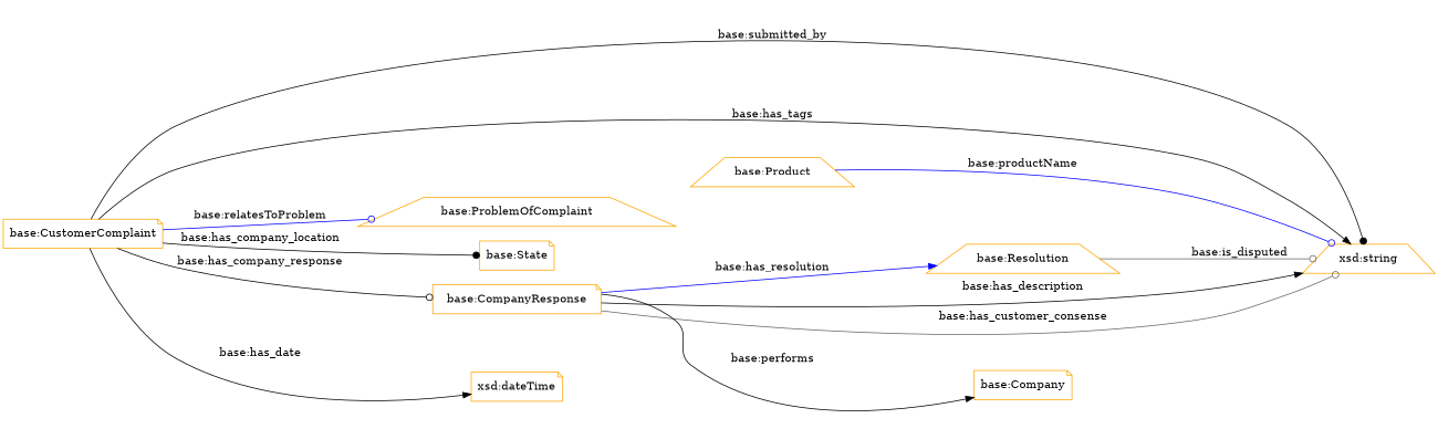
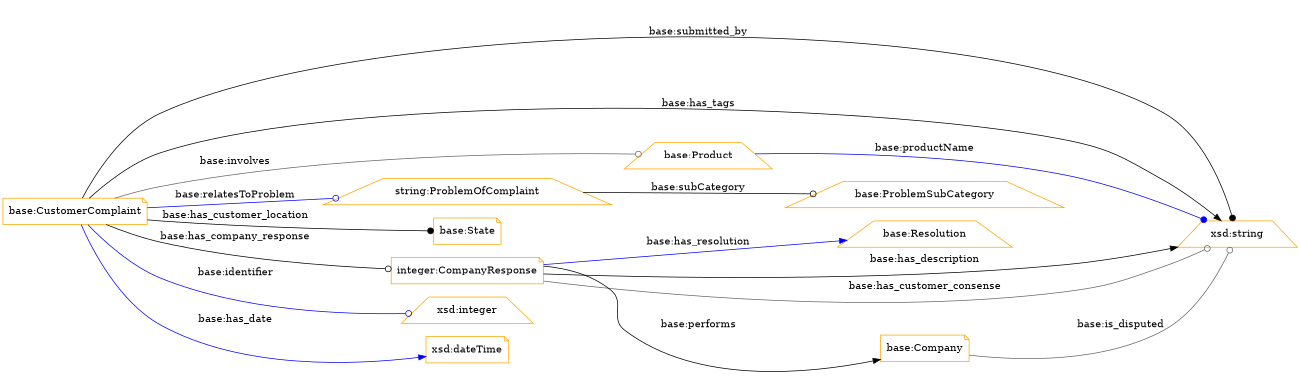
  digraph {
    rankdir=LR
    node [color=orange shape=trapezium]
    edge [arrowhead=odot color=black]
    "base:Resolution"
    "xsd:string"
    "base:Product"
-   "base:ProblemOfComplaint"
+   "base:ProblemOfComplaint" [label="string:ProblemOfComplaint"]
+   "base:ProblemSubCategory"
    "base:CustomerComplaint" [shape=note]
    "base:State" [shape=note]
-   "base:CompanyResponse" [shape=note]
+   "base:CompanyResponse" [shape=note label="integer:CompanyResponse"]
+   "xsd:integer"
    "xsd:dateTime" [shape=note]
    "base:Company" [shape=note]
-   "base:Resolution" -> "xsd:string" [color=gray40 label="base:is_disputed"]
-   "base:Product" -> "xsd:string" [color=blue label="base:productName"]
+   "base:Company" -> "xsd:string" [color=gray40 label="base:is_disputed"]
+   "base:Product" -> "xsd:string" [arrowhead=dot color=blue label="base:productName"]
+   "base:ProblemOfComplaint" -> "base:ProblemSubCategory" [label="base:subCategory"]
    "base:CustomerComplaint" -> "xsd:string" [arrowhead=dot label="base:submitted_by"]
    "base:CustomerComplaint" -> "xsd:string" [arrowhead=normal label="base:has_tags"]
+   "base:CustomerComplaint" -> "base:Product" [color=gray40 label="base:involves"]
    "base:CustomerComplaint" -> "base:ProblemOfComplaint" [color=blue label="base:relatesToProblem"]
-   "base:CustomerComplaint" -> "base:State" [arrowhead=dot label="base:has_company_location"]
+   "base:CustomerComplaint" -> "base:State" [arrowhead=dot label="base:has_customer_location"]
    "base:CustomerComplaint" -> "base:CompanyResponse" [label="base:has_company_response"]
-   "base:CustomerComplaint" -> "xsd:dateTime" [arrowhead=normal label="base:has_date"]
+   "base:CustomerComplaint" -> "xsd:integer" [color=blue label="base:identifier"]
+   "base:CustomerComplaint" -> "xsd:dateTime" [arrowhead=normal color=blue label="base:has_date"]
    "base:CompanyResponse" -> "base:Resolution" [arrowhead=normal color=blue label="base:has_resolution"]
    "base:CompanyResponse" -> "xsd:string" [arrowhead=normal label="base:has_description"]
    "base:CompanyResponse" -> "xsd:string" [color=gray40 label="base:has_customer_consense"]
    "base:CompanyResponse" -> "base:Company" [arrowhead=normal label="base:performs"]
  }
